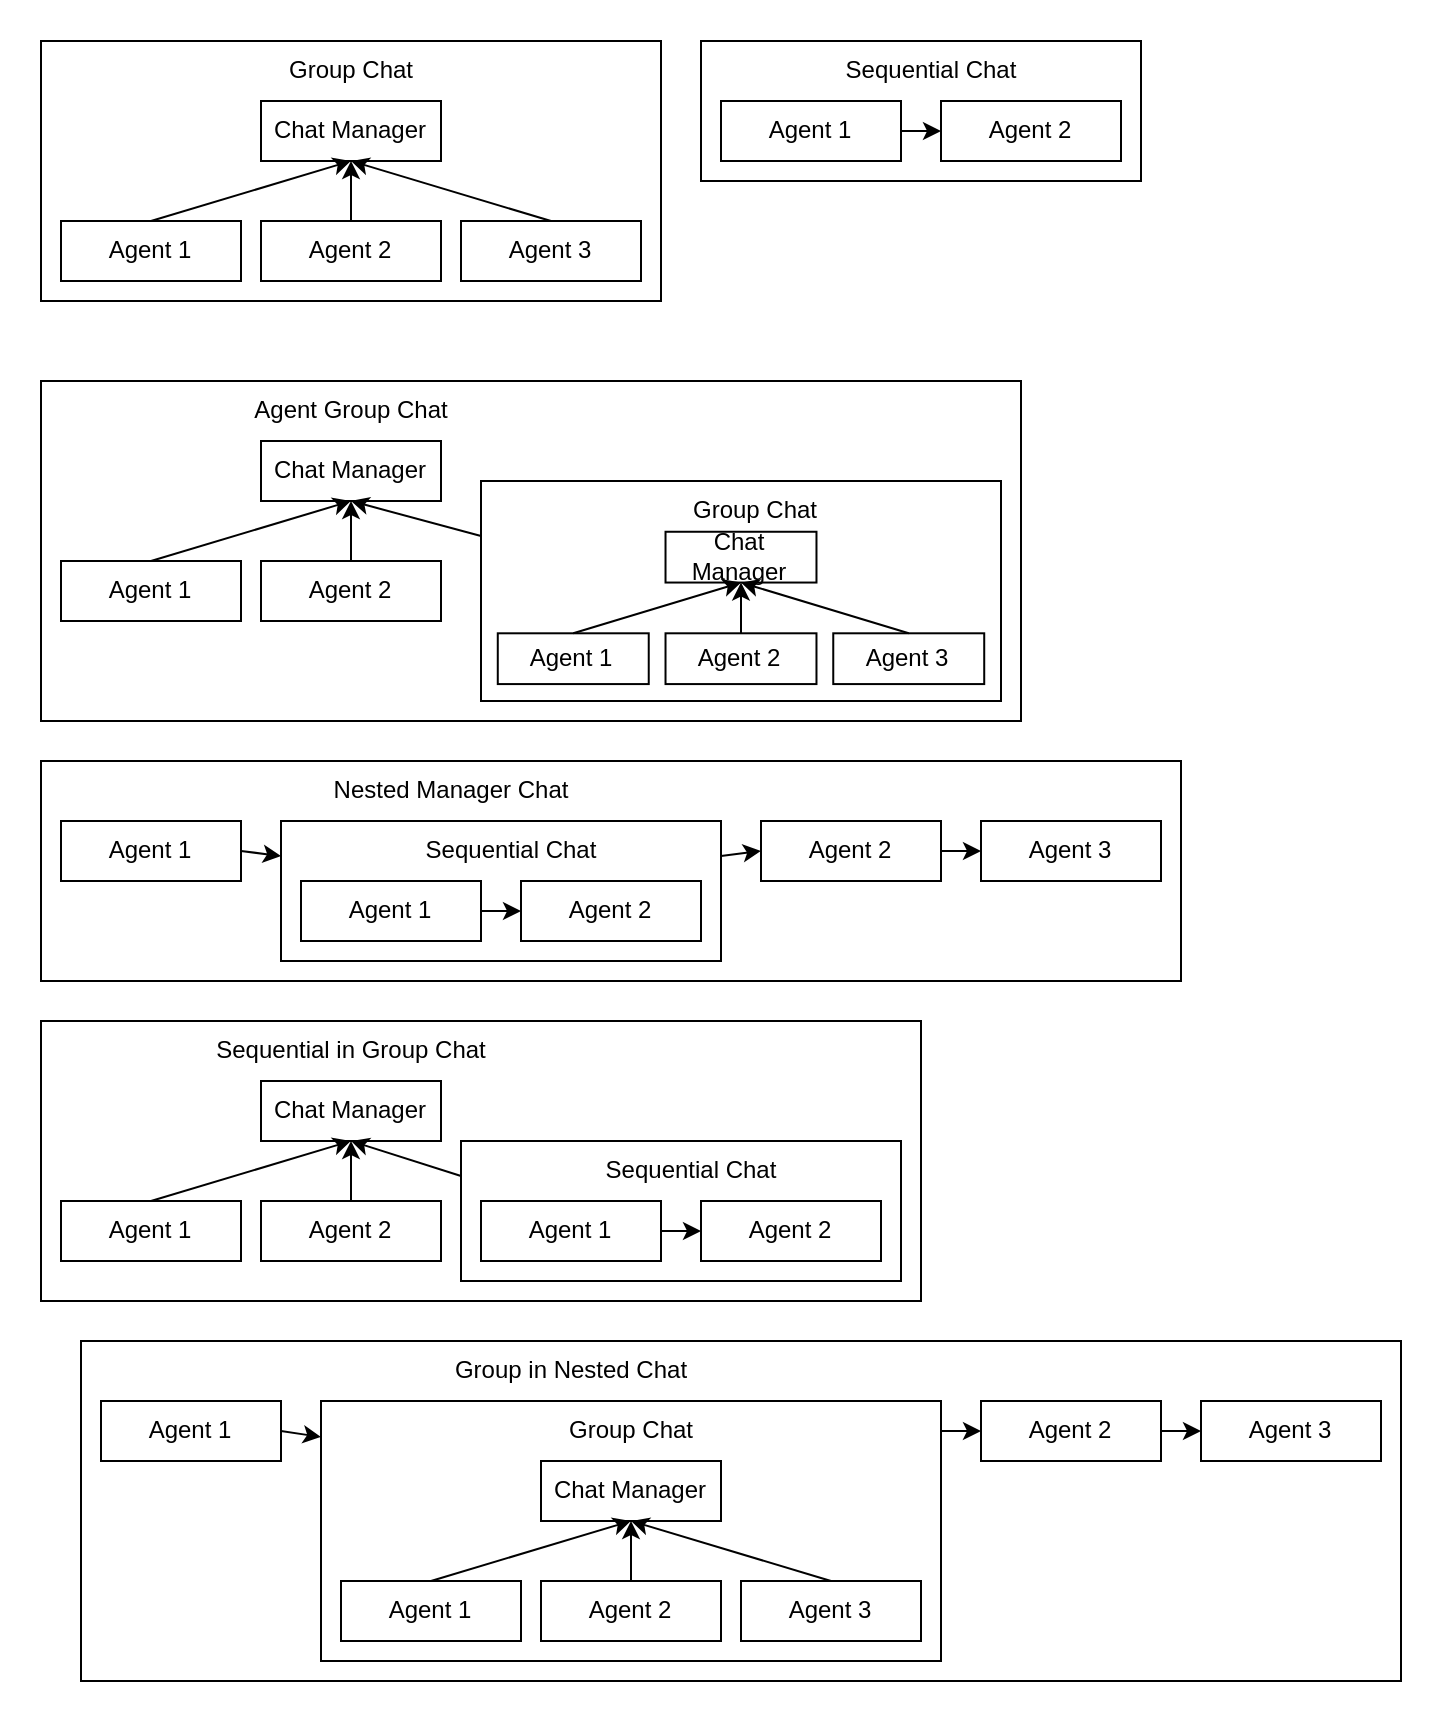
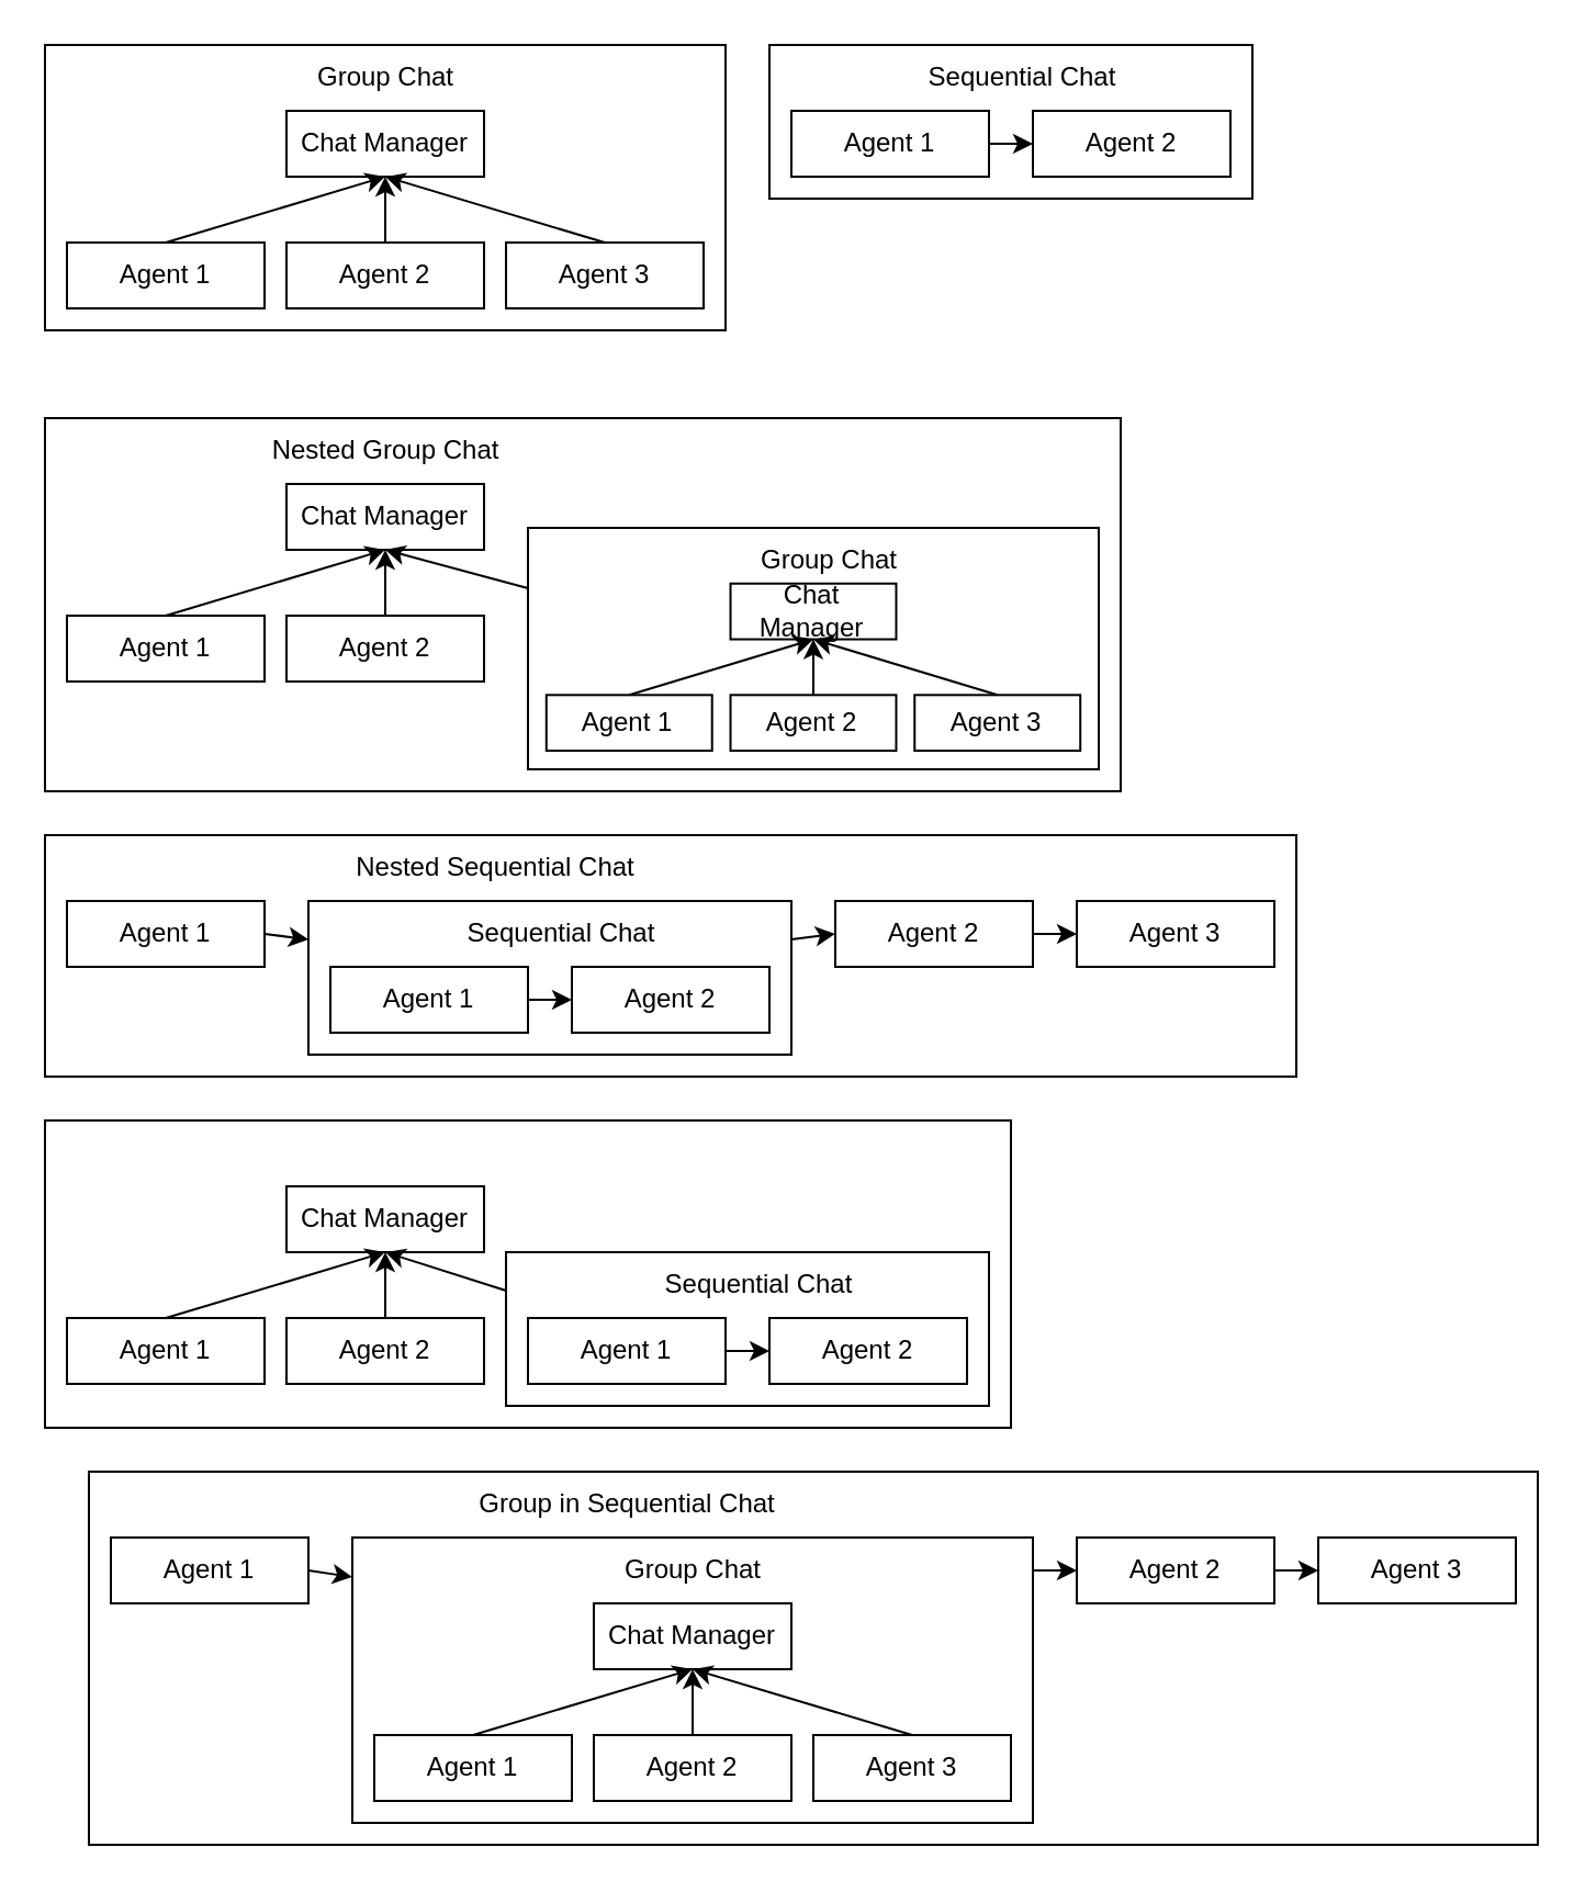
  <mxCell id="0" />
  <mxCell id="1" parent="0" />
  <mxCell id="2" value="" style="group" vertex="1" connectable="0" parent="1"><mxGeometry x="20" y="20" width="310" height="130" as="geometry" /></mxCell>
  <mxCell id="3" value="" style="rounded=0;whiteSpace=wrap;html=1;" vertex="1" parent="2"><mxGeometry width="310" height="130" as="geometry" /></mxCell>
  <mxCell id="4" value="Agent 2" style="rounded=0;whiteSpace=wrap;html=1;" vertex="1" parent="2"><mxGeometry x="110" y="90" width="90" height="30" as="geometry" /></mxCell>
  <mxCell id="5" value="Agent 1" style="rounded=0;whiteSpace=wrap;html=1;" vertex="1" parent="2"><mxGeometry x="10" y="90" width="90" height="30" as="geometry" /></mxCell>
  <mxCell id="6" value="Agent 3" style="rounded=0;whiteSpace=wrap;html=1;" vertex="1" parent="2"><mxGeometry x="210" y="90" width="90" height="30" as="geometry" /></mxCell>
  <mxCell id="7" value="Chat Manager" style="rounded=0;whiteSpace=wrap;html=1;" vertex="1" parent="2"><mxGeometry x="110" y="30" width="90" height="30" as="geometry" /></mxCell>
  <mxCell id="8" style="edgeStyle=none;html=1;exitX=0.5;exitY=0;exitDx=0;exitDy=0;entryX=0.5;entryY=1;entryDx=0;entryDy=0;" edge="1" parent="2" source="4" target="7"><mxGeometry relative="1" as="geometry" /></mxCell>
  <mxCell id="9" style="edgeStyle=none;html=1;exitX=0.5;exitY=0;exitDx=0;exitDy=0;entryX=0.5;entryY=1;entryDx=0;entryDy=0;" edge="1" parent="2" source="5" target="7"><mxGeometry relative="1" as="geometry" /></mxCell>
  <mxCell id="10" style="edgeStyle=none;html=1;exitX=0.5;exitY=0;exitDx=0;exitDy=0;entryX=0.5;entryY=1;entryDx=0;entryDy=0;" edge="1" parent="2" source="6" target="7"><mxGeometry relative="1" as="geometry" /></mxCell>
  <mxCell id="11" value="Group Chat" style="text;html=1;align=center;verticalAlign=middle;resizable=0;points=[];autosize=1;strokeColor=none;fillColor=none;" vertex="1" parent="2"><mxGeometry x="110" width="90" height="30" as="geometry" /></mxCell>
  <mxCell id="12" value="" style="group" vertex="1" connectable="0" parent="1"><mxGeometry x="350" y="20" width="220" height="70" as="geometry" /></mxCell>
  <mxCell id="13" value="" style="rounded=0;whiteSpace=wrap;html=1;" vertex="1" parent="12"><mxGeometry width="220" height="70" as="geometry" /></mxCell>
  <mxCell id="14" value="Agent 1" style="rounded=0;whiteSpace=wrap;html=1;" vertex="1" parent="12"><mxGeometry x="10" y="30" width="90" height="30" as="geometry" /></mxCell>
  <mxCell id="15" value="Agent 2" style="rounded=0;whiteSpace=wrap;html=1;" vertex="1" parent="12"><mxGeometry x="120" y="30" width="90" height="30" as="geometry" /></mxCell>
  <mxCell id="16" style="edgeStyle=none;html=1;exitX=1;exitY=0.5;exitDx=0;exitDy=0;entryX=0;entryY=0.5;entryDx=0;entryDy=0;" edge="1" parent="12" source="14" target="15"><mxGeometry relative="1" as="geometry" /></mxCell>
  <mxCell id="17" value="Sequential Chat" style="text;html=1;align=center;verticalAlign=middle;resizable=0;points=[];autosize=1;strokeColor=none;fillColor=none;" vertex="1" parent="12"><mxGeometry x="60" width="110" height="30" as="geometry" /></mxCell>
  <mxCell id="18" value="" style="group" vertex="1" connectable="0" parent="1"><mxGeometry x="20" y="190" width="490" height="170" as="geometry" /></mxCell>
  <mxCell id="19" value="" style="rounded=0;whiteSpace=wrap;html=1;" vertex="1" parent="18"><mxGeometry width="490" height="170" as="geometry" /></mxCell>
  <mxCell id="20" value="" style="group" vertex="1" connectable="0" parent="18"><mxGeometry x="220" y="50" width="260" height="110" as="geometry" /></mxCell>
  <mxCell id="21" value="" style="rounded=0;whiteSpace=wrap;html=1;" vertex="1" parent="20"><mxGeometry width="260" height="110" as="geometry" /></mxCell>
  <mxCell id="22" value="Agent 2" style="rounded=0;whiteSpace=wrap;html=1;" vertex="1" parent="20"><mxGeometry x="92.258" y="76.154" width="75.484" height="25.385" as="geometry" /></mxCell>
  <mxCell id="23" value="Agent 1" style="rounded=0;whiteSpace=wrap;html=1;" vertex="1" parent="20"><mxGeometry x="8.387" y="76.154" width="75.484" height="25.385" as="geometry" /></mxCell>
  <mxCell id="24" value="Agent 3" style="rounded=0;whiteSpace=wrap;html=1;" vertex="1" parent="20"><mxGeometry x="176.129" y="76.154" width="75.484" height="25.385" as="geometry" /></mxCell>
  <mxCell id="25" value="Chat Manager" style="rounded=0;whiteSpace=wrap;html=1;" vertex="1" parent="20"><mxGeometry x="92.258" y="25.385" width="75.484" height="25.385" as="geometry" /></mxCell>
  <mxCell id="26" style="edgeStyle=none;html=1;exitX=0.5;exitY=0;exitDx=0;exitDy=0;entryX=0.5;entryY=1;entryDx=0;entryDy=0;" edge="1" parent="20" source="22" target="25"><mxGeometry relative="1" as="geometry" /></mxCell>
  <mxCell id="27" style="edgeStyle=none;html=1;exitX=0.5;exitY=0;exitDx=0;exitDy=0;entryX=0.5;entryY=1;entryDx=0;entryDy=0;" edge="1" parent="20" source="23" target="25"><mxGeometry relative="1" as="geometry" /></mxCell>
  <mxCell id="28" style="edgeStyle=none;html=1;exitX=0.5;exitY=0;exitDx=0;exitDy=0;entryX=0.5;entryY=1;entryDx=0;entryDy=0;" edge="1" parent="20" source="24" target="25"><mxGeometry relative="1" as="geometry" /></mxCell>
  <mxCell id="29" value="Group Chat" style="text;html=1;align=center;verticalAlign=middle;resizable=0;points=[];autosize=1;strokeColor=none;fillColor=none;" vertex="1" parent="20"><mxGeometry x="92.258" width="90" height="30" as="geometry" /></mxCell>
  <mxCell id="30" value="Agent 2" style="rounded=0;whiteSpace=wrap;html=1;" vertex="1" parent="18"><mxGeometry x="110" y="90" width="90" height="30" as="geometry" /></mxCell>
  <mxCell id="31" value="Agent 1" style="rounded=0;whiteSpace=wrap;html=1;" vertex="1" parent="18"><mxGeometry x="10" y="90" width="90" height="30" as="geometry" /></mxCell>
  <mxCell id="32" value="Chat Manager" style="rounded=0;whiteSpace=wrap;html=1;" vertex="1" parent="18"><mxGeometry x="110" y="30" width="90" height="30" as="geometry" /></mxCell>
  <mxCell id="33" style="edgeStyle=none;html=1;exitX=0.5;exitY=0;exitDx=0;exitDy=0;entryX=0.5;entryY=1;entryDx=0;entryDy=0;" edge="1" parent="18" source="30" target="32"><mxGeometry relative="1" as="geometry" /></mxCell>
  <mxCell id="34" style="edgeStyle=none;html=1;exitX=0.5;exitY=0;exitDx=0;exitDy=0;entryX=0.5;entryY=1;entryDx=0;entryDy=0;" edge="1" parent="18" source="31" target="32"><mxGeometry relative="1" as="geometry" /></mxCell>
  <mxCell id="35" style="edgeStyle=none;html=1;exitX=0;exitY=0.25;exitDx=0;exitDy=0;entryX=0.5;entryY=1;entryDx=0;entryDy=0;" edge="1" parent="18" source="21" target="32"><mxGeometry relative="1" as="geometry"><mxPoint x="255" y="90" as="sourcePoint" /></mxGeometry></mxCell>
- <mxCell id="36" value="Agent Group Chat" style="text;html=1;align=center;verticalAlign=middle;resizable=0;points=[];autosize=1;strokeColor=none;fillColor=none;" vertex="1" parent="18"><mxGeometry x="90" width="130" height="30" as="geometry" /></mxCell>
+ <mxCell id="36" value="Nested Group Chat" style="text;html=1;align=center;verticalAlign=middle;resizable=0;points=[];autosize=1;strokeColor=none;fillColor=none;" vertex="1" parent="18"><mxGeometry x="90" width="130" height="30" as="geometry" /></mxCell>
  <mxCell id="37" value="" style="group" vertex="1" connectable="0" parent="1"><mxGeometry x="20" y="380" width="570" height="110" as="geometry" /></mxCell>
  <mxCell id="38" value="" style="rounded=0;whiteSpace=wrap;html=1;" vertex="1" parent="37"><mxGeometry width="570" height="110" as="geometry" /></mxCell>
  <mxCell id="39" value="" style="group" vertex="1" connectable="0" parent="37"><mxGeometry x="120" y="30" width="220" height="70" as="geometry" /></mxCell>
  <mxCell id="40" value="" style="rounded=0;whiteSpace=wrap;html=1;" vertex="1" parent="39"><mxGeometry width="220" height="70" as="geometry" /></mxCell>
  <mxCell id="41" value="Agent 1" style="rounded=0;whiteSpace=wrap;html=1;" vertex="1" parent="39"><mxGeometry x="10" y="30" width="90" height="30" as="geometry" /></mxCell>
  <mxCell id="42" value="Agent 2" style="rounded=0;whiteSpace=wrap;html=1;" vertex="1" parent="39"><mxGeometry x="120" y="30" width="90" height="30" as="geometry" /></mxCell>
  <mxCell id="43" style="edgeStyle=none;html=1;exitX=1;exitY=0.5;exitDx=0;exitDy=0;entryX=0;entryY=0.5;entryDx=0;entryDy=0;" edge="1" parent="39" source="41" target="42"><mxGeometry relative="1" as="geometry" /></mxCell>
  <mxCell id="44" value="Sequential Chat" style="text;html=1;align=center;verticalAlign=middle;resizable=0;points=[];autosize=1;strokeColor=none;fillColor=none;" vertex="1" parent="39"><mxGeometry x="60" width="110" height="30" as="geometry" /></mxCell>
  <mxCell id="45" value="Agent 1" style="rounded=0;whiteSpace=wrap;html=1;" vertex="1" parent="37"><mxGeometry x="10" y="30" width="90" height="30" as="geometry" /></mxCell>
  <mxCell id="46" style="edgeStyle=none;html=1;exitX=1;exitY=0.5;exitDx=0;exitDy=0;entryX=0;entryY=0.25;entryDx=0;entryDy=0;" edge="1" parent="37" source="45" target="40"><mxGeometry relative="1" as="geometry"><mxPoint x="110" y="45" as="targetPoint" /></mxGeometry></mxCell>
- <mxCell id="47" value="Nested Manager Chat" style="text;html=1;align=center;verticalAlign=middle;resizable=0;points=[];autosize=1;strokeColor=none;fillColor=none;" vertex="1" parent="37"><mxGeometry x="130" width="150" height="30" as="geometry" /></mxCell>
+ <mxCell id="47" value="Nested Sequential Chat" style="text;html=1;align=center;verticalAlign=middle;resizable=0;points=[];autosize=1;strokeColor=none;fillColor=none;" vertex="1" parent="37"><mxGeometry x="130" width="150" height="30" as="geometry" /></mxCell>
  <mxCell id="48" value="Agent 2" style="rounded=0;whiteSpace=wrap;html=1;" vertex="1" parent="37"><mxGeometry x="360" y="30" width="90" height="30" as="geometry" /></mxCell>
  <mxCell id="49" style="edgeStyle=none;html=1;exitX=1;exitY=0.25;exitDx=0;exitDy=0;entryX=0;entryY=0.5;entryDx=0;entryDy=0;" edge="1" parent="37" source="40" target="48"><mxGeometry relative="1" as="geometry" /></mxCell>
  <mxCell id="50" value="Agent 3" style="rounded=0;whiteSpace=wrap;html=1;" vertex="1" parent="37"><mxGeometry x="470" y="30" width="90" height="30" as="geometry" /></mxCell>
  <mxCell id="51" style="edgeStyle=none;html=1;exitX=1;exitY=0.5;exitDx=0;exitDy=0;entryX=0;entryY=0.5;entryDx=0;entryDy=0;" edge="1" parent="37" source="48" target="50"><mxGeometry relative="1" as="geometry" /></mxCell>
  <mxCell id="52" value="" style="rounded=0;whiteSpace=wrap;html=1;" vertex="1" parent="1"><mxGeometry x="20" y="510" width="440" height="140" as="geometry" /></mxCell>
  <mxCell id="53" value="Agent 2" style="rounded=0;whiteSpace=wrap;html=1;" vertex="1" parent="1"><mxGeometry x="130" y="600" width="90" height="30" as="geometry" /></mxCell>
  <mxCell id="54" value="Agent 1" style="rounded=0;whiteSpace=wrap;html=1;" vertex="1" parent="1"><mxGeometry x="30" y="600" width="90" height="30" as="geometry" /></mxCell>
  <mxCell id="55" value="Chat Manager" style="rounded=0;whiteSpace=wrap;html=1;" vertex="1" parent="1"><mxGeometry x="130" y="540" width="90" height="30" as="geometry" /></mxCell>
  <mxCell id="56" style="edgeStyle=none;html=1;exitX=0.5;exitY=0;exitDx=0;exitDy=0;entryX=0.5;entryY=1;entryDx=0;entryDy=0;" edge="1" parent="1" source="53" target="55"><mxGeometry relative="1" as="geometry" /></mxCell>
  <mxCell id="57" style="edgeStyle=none;html=1;exitX=0.5;exitY=0;exitDx=0;exitDy=0;entryX=0.5;entryY=1;entryDx=0;entryDy=0;" edge="1" parent="1" source="54" target="55"><mxGeometry relative="1" as="geometry" /></mxCell>
  <mxCell id="58" style="edgeStyle=none;html=1;exitX=0;exitY=0.25;exitDx=0;exitDy=0;entryX=0.5;entryY=1;entryDx=0;entryDy=0;" edge="1" parent="1" source="61" target="55"><mxGeometry relative="1" as="geometry"><mxPoint x="240" y="587.5" as="sourcePoint" /></mxGeometry></mxCell>
- <mxCell id="59" value="Sequential in Group Chat" style="text;html=1;align=center;verticalAlign=middle;resizable=0;points=[];autosize=1;strokeColor=none;fillColor=none;" vertex="1" parent="1"><mxGeometry x="95" y="510" width="160" height="30" as="geometry" /></mxCell>
  <mxCell id="60" value="" style="group" vertex="1" connectable="0" parent="1"><mxGeometry x="230" y="570" width="220" height="70" as="geometry" /></mxCell>
  <mxCell id="61" value="" style="rounded=0;whiteSpace=wrap;html=1;" vertex="1" parent="60"><mxGeometry width="220" height="70" as="geometry" /></mxCell>
  <mxCell id="62" value="Agent 1" style="rounded=0;whiteSpace=wrap;html=1;" vertex="1" parent="60"><mxGeometry x="10" y="30" width="90" height="30" as="geometry" /></mxCell>
  <mxCell id="63" value="Agent 2" style="rounded=0;whiteSpace=wrap;html=1;" vertex="1" parent="60"><mxGeometry x="120" y="30" width="90" height="30" as="geometry" /></mxCell>
  <mxCell id="64" style="edgeStyle=none;html=1;exitX=1;exitY=0.5;exitDx=0;exitDy=0;entryX=0;entryY=0.5;entryDx=0;entryDy=0;" edge="1" parent="60" source="62" target="63"><mxGeometry relative="1" as="geometry" /></mxCell>
  <mxCell id="65" value="Sequential Chat" style="text;html=1;align=center;verticalAlign=middle;resizable=0;points=[];autosize=1;strokeColor=none;fillColor=none;" vertex="1" parent="60"><mxGeometry x="60" width="110" height="30" as="geometry" /></mxCell>
  <mxCell id="66" value="" style="rounded=0;whiteSpace=wrap;html=1;" vertex="1" parent="1"><mxGeometry x="40" y="670" width="660" height="170" as="geometry" /></mxCell>
  <mxCell id="67" value="Agent 1" style="rounded=0;whiteSpace=wrap;html=1;" vertex="1" parent="1"><mxGeometry x="50" y="700" width="90" height="30" as="geometry" /></mxCell>
  <mxCell id="68" style="edgeStyle=none;html=1;exitX=1;exitY=0.5;exitDx=0;exitDy=0;" edge="1" parent="1" source="67"><mxGeometry relative="1" as="geometry"><mxPoint x="160" y="718" as="targetPoint" /></mxGeometry></mxCell>
- <mxCell id="69" value="Group in Nested Chat" style="text;html=1;align=center;verticalAlign=middle;resizable=0;points=[];autosize=1;strokeColor=none;fillColor=none;" vertex="1" parent="1"><mxGeometry x="205" y="670" width="160" height="30" as="geometry" /></mxCell>
+ <mxCell id="69" value="Group in Sequential Chat" style="text;html=1;align=center;verticalAlign=middle;resizable=0;points=[];autosize=1;strokeColor=none;fillColor=none;" vertex="1" parent="1"><mxGeometry x="205" y="670" width="160" height="30" as="geometry" /></mxCell>
  <mxCell id="70" value="Agent 2" style="rounded=0;whiteSpace=wrap;html=1;" vertex="1" parent="1"><mxGeometry x="490" y="700" width="90" height="30" as="geometry" /></mxCell>
  <mxCell id="71" style="edgeStyle=none;html=1;entryX=0;entryY=0.5;entryDx=0;entryDy=0;exitX=1;exitY=0.115;exitDx=0;exitDy=0;exitPerimeter=0;" edge="1" parent="1" source="75" target="70"><mxGeometry relative="1" as="geometry"><mxPoint x="510" y="715" as="sourcePoint" /></mxGeometry></mxCell>
  <mxCell id="72" value="Agent 3" style="rounded=0;whiteSpace=wrap;html=1;" vertex="1" parent="1"><mxGeometry x="600" y="700" width="90" height="30" as="geometry" /></mxCell>
  <mxCell id="73" style="edgeStyle=none;html=1;exitX=1;exitY=0.5;exitDx=0;exitDy=0;entryX=0;entryY=0.5;entryDx=0;entryDy=0;" edge="1" parent="1" source="70" target="72"><mxGeometry relative="1" as="geometry" /></mxCell>
  <mxCell id="74" value="" style="group" vertex="1" connectable="0" parent="1"><mxGeometry x="160" y="700" width="310" height="130" as="geometry" /></mxCell>
  <mxCell id="75" value="" style="rounded=0;whiteSpace=wrap;html=1;" vertex="1" parent="74"><mxGeometry width="310" height="130" as="geometry" /></mxCell>
  <mxCell id="76" value="Agent 2" style="rounded=0;whiteSpace=wrap;html=1;" vertex="1" parent="74"><mxGeometry x="110" y="90" width="90" height="30" as="geometry" /></mxCell>
  <mxCell id="77" value="Agent 1" style="rounded=0;whiteSpace=wrap;html=1;" vertex="1" parent="74"><mxGeometry x="10" y="90" width="90" height="30" as="geometry" /></mxCell>
  <mxCell id="78" value="Agent 3" style="rounded=0;whiteSpace=wrap;html=1;" vertex="1" parent="74"><mxGeometry x="210" y="90" width="90" height="30" as="geometry" /></mxCell>
  <mxCell id="79" value="Chat Manager" style="rounded=0;whiteSpace=wrap;html=1;" vertex="1" parent="74"><mxGeometry x="110" y="30" width="90" height="30" as="geometry" /></mxCell>
  <mxCell id="80" style="edgeStyle=none;html=1;exitX=0.5;exitY=0;exitDx=0;exitDy=0;entryX=0.5;entryY=1;entryDx=0;entryDy=0;" edge="1" parent="74" source="76" target="79"><mxGeometry relative="1" as="geometry" /></mxCell>
  <mxCell id="81" style="edgeStyle=none;html=1;exitX=0.5;exitY=0;exitDx=0;exitDy=0;entryX=0.5;entryY=1;entryDx=0;entryDy=0;" edge="1" parent="74" source="77" target="79"><mxGeometry relative="1" as="geometry" /></mxCell>
  <mxCell id="82" style="edgeStyle=none;html=1;exitX=0.5;exitY=0;exitDx=0;exitDy=0;entryX=0.5;entryY=1;entryDx=0;entryDy=0;" edge="1" parent="74" source="78" target="79"><mxGeometry relative="1" as="geometry" /></mxCell>
  <mxCell id="83" value="Group Chat" style="text;html=1;align=center;verticalAlign=middle;resizable=0;points=[];autosize=1;strokeColor=none;fillColor=none;" vertex="1" parent="74"><mxGeometry x="110" width="90" height="30" as="geometry" /></mxCell>
